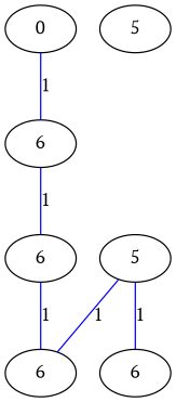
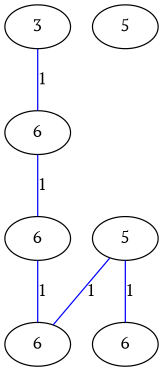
  graph {
    fontname="PT Serif"
    node [fontname="PT Serif"]
    edge [color=blue fontname="PT Serif"]
-   n1 [label=0]
+   n1 [label=3]
    n2 [label=6]
    n3 [label=5]
    n4 [label=6]
    n5 [label=6]
    n6 [label=6]
    n7 [label=5]
    n1 -- n2 [label=1]
    n2 -- n6 [label=1]
    n3 -- n4 [label=1]
    n3 -- n5 [label=1]
    n6 -- n5 [label=1]
  }
